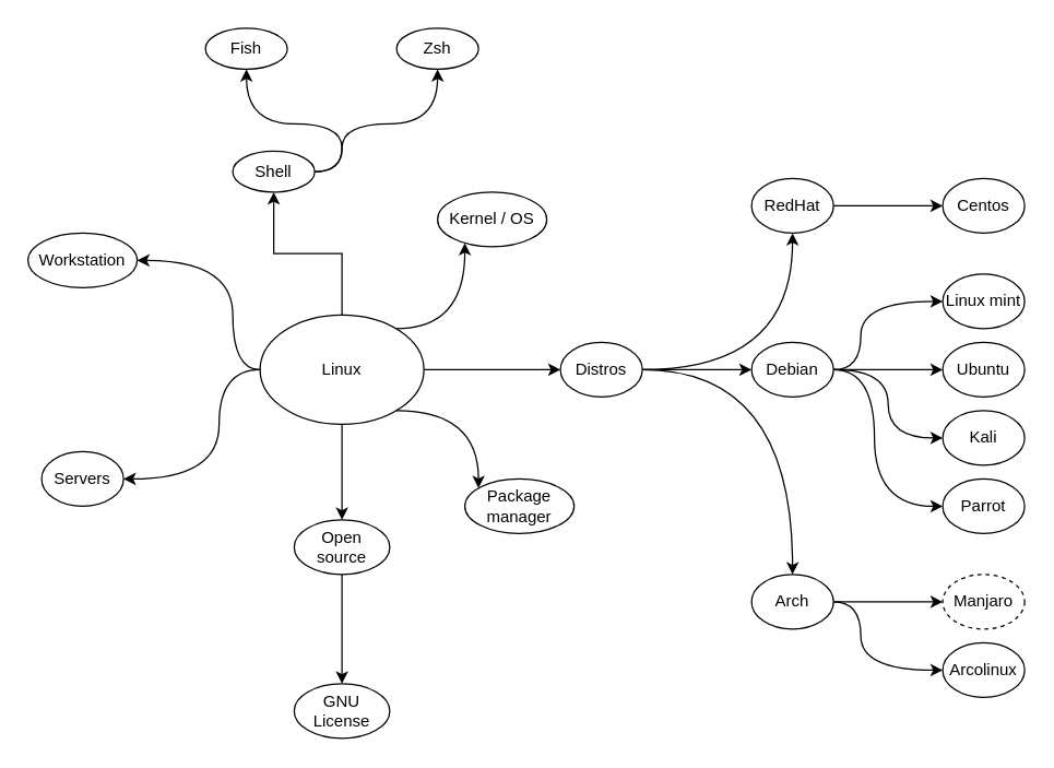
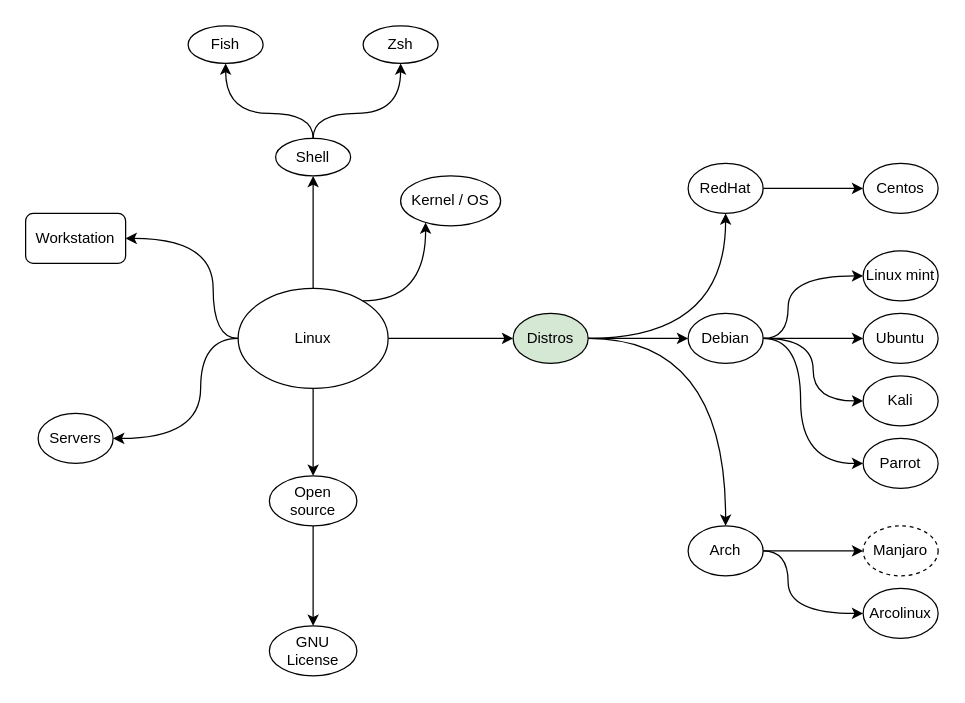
  <mxCell id="0" />
  <mxCell id="1" parent="0" />
  <mxCell id="2" value="" style="edgeStyle=orthogonalEdgeStyle;rounded=0;orthogonalLoop=1;jettySize=auto;html=1;" edge="1" parent="1" source="6" target="10"><mxGeometry relative="1" as="geometry" /></mxCell>
  <mxCell id="3" value="" style="edgeStyle=orthogonalEdgeStyle;rounded=0;orthogonalLoop=1;jettySize=auto;html=1;" edge="1" parent="1" source="6" target="11"><mxGeometry relative="1" as="geometry" /></mxCell>
  <mxCell id="4" value="" style="edgeStyle=orthogonalEdgeStyle;orthogonalLoop=1;jettySize=auto;html=1;curved=1;" edge="1" parent="1" source="6" target="12"><mxGeometry relative="1" as="geometry"><Array as="points"><mxPoint x="160" y="270" /><mxPoint x="160" y="350" /></Array></mxGeometry></mxCell>
  <mxCell id="5" value="" style="edgeStyle=orthogonalEdgeStyle;rounded=0;orthogonalLoop=1;jettySize=auto;html=1;" edge="1" parent="1" source="6" target="14"><mxGeometry relative="1" as="geometry" /></mxCell>
  <mxCell id="6" value="Linux" style="ellipse;whiteSpace=wrap;html=1;" vertex="1" parent="1"><mxGeometry x="190" y="230" width="120" height="80" as="geometry" /></mxCell>
  <mxCell id="7" value="" style="edgeStyle=orthogonalEdgeStyle;orthogonalLoop=1;jettySize=auto;html=1;curved=1;" edge="1" parent="1" source="10" target="17"><mxGeometry relative="1" as="geometry" /></mxCell>
  <mxCell id="8" value="" style="edgeStyle=orthogonalEdgeStyle;orthogonalLoop=1;jettySize=auto;html=1;curved=1;" edge="1" parent="1" source="10" target="19"><mxGeometry relative="1" as="geometry" /></mxCell>
  <mxCell id="9" value="" style="edgeStyle=orthogonalEdgeStyle;orthogonalLoop=1;jettySize=auto;html=1;curved=1;" edge="1" parent="1" source="10" target="21"><mxGeometry relative="1" as="geometry" /></mxCell>
- <mxCell id="10" value="Distros" style="ellipse;whiteSpace=wrap;html=1;" vertex="1" parent="1"><mxGeometry x="410" y="250" width="60" height="40" as="geometry" /></mxCell>
- <mxCell id="11" value="Shell" style="ellipse;whiteSpace=wrap;html=1;" vertex="1" parent="1"><mxGeometry x="170" y="110" width="60" height="30" as="geometry" /></mxCell>
+ <mxCell id="10" value="Distros" style="ellipse;whiteSpace=wrap;html=1;fillColor=#d5e8d4;" vertex="1" parent="1"><mxGeometry x="410" y="250" width="60" height="40" as="geometry" /></mxCell>
+ <mxCell id="11" value="Shell" style="ellipse;whiteSpace=wrap;html=1;" vertex="1" parent="1"><mxGeometry x="220" y="110" width="60" height="30" as="geometry" /></mxCell>
  <mxCell id="12" value="Servers" style="ellipse;whiteSpace=wrap;html=1;" vertex="1" parent="1"><mxGeometry x="30" y="330" width="60" height="40" as="geometry" /></mxCell>
  <mxCell id="13" value="" style="edgeStyle=orthogonalEdgeStyle;rounded=0;orthogonalLoop=1;jettySize=auto;html=1;" edge="1" parent="1" source="14" target="15"><mxGeometry relative="1" as="geometry" /></mxCell>
  <mxCell id="14" value="Open source" style="ellipse;whiteSpace=wrap;html=1;" vertex="1" parent="1"><mxGeometry x="215" y="380" width="70" height="40" as="geometry" /></mxCell>
  <mxCell id="15" value="GNU License" style="ellipse;whiteSpace=wrap;html=1;" vertex="1" parent="1"><mxGeometry x="215" y="500" width="70" height="40" as="geometry" /></mxCell>
  <mxCell id="16" value="" style="edgeStyle=orthogonalEdgeStyle;curved=1;orthogonalLoop=1;jettySize=auto;html=1;strokeColor=#000000;" edge="1" parent="1" source="17" target="22"><mxGeometry relative="1" as="geometry" /></mxCell>
  <mxCell id="17" value="Debian" style="ellipse;whiteSpace=wrap;html=1;" vertex="1" parent="1"><mxGeometry x="550" y="250" width="60" height="40" as="geometry" /></mxCell>
  <mxCell id="18" value="" style="edgeStyle=orthogonalEdgeStyle;curved=1;orthogonalLoop=1;jettySize=auto;html=1;strokeColor=#000000;" edge="1" parent="1" source="19" target="25"><mxGeometry relative="1" as="geometry"><mxPoint x="660" y="430" as="targetPoint" /><Array as="points"><mxPoint x="700" y="450" /></Array></mxGeometry></mxCell>
  <mxCell id="19" value="Arch" style="ellipse;whiteSpace=wrap;html=1;" vertex="1" parent="1"><mxGeometry x="550" y="420" width="60" height="40" as="geometry" /></mxCell>
  <mxCell id="20" value="" style="edgeStyle=orthogonalEdgeStyle;curved=1;orthogonalLoop=1;jettySize=auto;html=1;strokeColor=#000000;" edge="1" parent="1" source="21" target="26"><mxGeometry relative="1" as="geometry" /></mxCell>
  <mxCell id="21" value="RedHat" style="ellipse;whiteSpace=wrap;html=1;" vertex="1" parent="1"><mxGeometry x="550" y="130" width="60" height="40" as="geometry" /></mxCell>
  <mxCell id="22" value="Ubuntu" style="ellipse;whiteSpace=wrap;html=1;" vertex="1" parent="1"><mxGeometry x="690" y="250" width="60" height="40" as="geometry" /></mxCell>
  <mxCell id="23" value="" style="edgeStyle=orthogonalEdgeStyle;curved=1;orthogonalLoop=1;jettySize=auto;html=1;strokeColor=#000000;" edge="1" parent="1" target="24" source="17"><mxGeometry relative="1" as="geometry"><mxPoint x="630" y="350" as="sourcePoint" /><Array as="points"><mxPoint x="650" y="270" /><mxPoint x="650" y="320" /></Array></mxGeometry></mxCell>
  <mxCell id="24" value="Kali" style="ellipse;whiteSpace=wrap;html=1;" vertex="1" parent="1"><mxGeometry x="690" y="300" width="60" height="40" as="geometry" /></mxCell>
  <mxCell id="25" value="Manjaro" style="ellipse;whiteSpace=wrap;html=1;dashed=1;" vertex="1" parent="1"><mxGeometry x="690" y="420" width="60" height="40" as="geometry" /></mxCell>
  <mxCell id="26" value="Centos" style="ellipse;whiteSpace=wrap;html=1;" vertex="1" parent="1"><mxGeometry x="690" y="130" width="60" height="40" as="geometry" /></mxCell>
  <mxCell id="27" value="Linux mint" style="ellipse;whiteSpace=wrap;html=1;" vertex="1" parent="1"><mxGeometry x="690" y="200" width="60" height="40" as="geometry" /></mxCell>
  <mxCell id="28" value="" style="edgeStyle=orthogonalEdgeStyle;curved=1;orthogonalLoop=1;jettySize=auto;html=1;strokeColor=#000000;" edge="1" parent="1" source="17" target="27"><mxGeometry relative="1" as="geometry"><mxPoint x="620" y="280" as="sourcePoint" /><mxPoint x="700" y="280" as="targetPoint" /><Array as="points"><mxPoint x="630" y="270" /><mxPoint x="630" y="220" /></Array></mxGeometry></mxCell>
  <mxCell id="29" value="Parrot" style="ellipse;whiteSpace=wrap;html=1;" vertex="1" parent="1"><mxGeometry x="690" y="350" width="60" height="40" as="geometry" /></mxCell>
  <mxCell id="30" value="" style="edgeStyle=orthogonalEdgeStyle;curved=1;orthogonalLoop=1;jettySize=auto;html=1;strokeColor=#000000;" edge="1" parent="1" source="17" target="29"><mxGeometry relative="1" as="geometry"><mxPoint x="620" y="280" as="sourcePoint" /><mxPoint x="700" y="230" as="targetPoint" /><Array as="points"><mxPoint x="640" y="270" /><mxPoint x="640" y="370" /></Array></mxGeometry></mxCell>
  <mxCell id="31" value="Arcolinux" style="ellipse;whiteSpace=wrap;html=1;" vertex="1" parent="1"><mxGeometry x="690" y="470" width="60" height="40" as="geometry" /></mxCell>
  <mxCell id="32" value="" style="edgeStyle=orthogonalEdgeStyle;curved=1;orthogonalLoop=1;jettySize=auto;html=1;strokeColor=#000000;" edge="1" parent="1" source="19" target="31"><mxGeometry relative="1" as="geometry"><mxPoint x="530" y="500" as="sourcePoint" /><mxPoint x="710" y="540" as="targetPoint" /><Array as="points"><mxPoint x="630" y="440" /><mxPoint x="630" y="490" /></Array></mxGeometry></mxCell>
  <mxCell id="33" value="Zsh" style="ellipse;whiteSpace=wrap;html=1;" vertex="1" parent="1"><mxGeometry x="290" y="20" width="60" height="30" as="geometry" /></mxCell>
  <mxCell id="34" value="Fish" style="ellipse;whiteSpace=wrap;html=1;" vertex="1" parent="1"><mxGeometry x="150" y="20" width="60" height="30" as="geometry" /></mxCell>
  <mxCell id="35" value="" style="edgeStyle=orthogonalEdgeStyle;curved=1;orthogonalLoop=1;jettySize=auto;html=1;strokeColor=#000000;" edge="1" parent="1" source="11" target="33"><mxGeometry relative="1" as="geometry"><mxPoint x="260" y="120" as="sourcePoint" /><mxPoint x="260" y="60" as="targetPoint" /><Array as="points"><mxPoint x="250" y="90" /><mxPoint x="320" y="90" /></Array></mxGeometry></mxCell>
  <mxCell id="36" value="" style="edgeStyle=orthogonalEdgeStyle;curved=1;orthogonalLoop=1;jettySize=auto;html=1;strokeColor=#000000;" edge="1" parent="1" source="11" target="34"><mxGeometry relative="1" as="geometry"><mxPoint x="270" y="130" as="sourcePoint" /><mxPoint x="270" y="70" as="targetPoint" /><Array as="points"><mxPoint x="250" y="90" /><mxPoint x="180" y="90" /></Array></mxGeometry></mxCell>
- <mxCell id="37" value="Workstation" style="ellipse;whiteSpace=wrap;html=1;" vertex="1" parent="1"><mxGeometry x="20" y="170" width="80" height="40" as="geometry" /></mxCell>
+ <mxCell id="37" value="Workstation" style="whiteSpace=wrap;html=1;rounded=1;" vertex="1" parent="1"><mxGeometry x="20" y="170" width="80" height="40" as="geometry" /></mxCell>
  <mxCell id="38" value="" style="edgeStyle=orthogonalEdgeStyle;orthogonalLoop=1;jettySize=auto;html=1;curved=1;" edge="1" parent="1" source="6" target="37"><mxGeometry relative="1" as="geometry"><mxPoint x="200" y="280" as="sourcePoint" /><mxPoint x="100" y="360" as="targetPoint" /><Array as="points"><mxPoint x="170" y="270" /><mxPoint x="170" y="190" /></Array></mxGeometry></mxCell>
- <mxCell id="39" value="Package manager" style="ellipse;whiteSpace=wrap;html=1;" vertex="1" parent="1"><mxGeometry x="340" y="350" width="80" height="40" as="geometry" /></mxCell>
- <mxCell id="40" value="" style="edgeStyle=orthogonalEdgeStyle;orthogonalLoop=1;jettySize=auto;html=1;curved=1;" edge="1" parent="1" source="6" target="39"><mxGeometry relative="1" as="geometry"><mxPoint x="480" y="280" as="sourcePoint" /><mxPoint x="590" y="430" as="targetPoint" /><Array as="points"><mxPoint x="350" y="300" /></Array></mxGeometry></mxCell>
  <mxCell id="41" value="Kernel / OS" style="ellipse;whiteSpace=wrap;html=1;" vertex="1" parent="1"><mxGeometry x="320" y="140" width="80" height="40" as="geometry" /></mxCell>
  <mxCell id="42" value="" style="edgeStyle=orthogonalEdgeStyle;orthogonalLoop=1;jettySize=auto;html=1;curved=1;" edge="1" parent="1" source="6" target="41"><mxGeometry relative="1" as="geometry"><mxPoint x="299.686" y="310" as="sourcePoint" /><mxPoint x="360" y="366.771" as="targetPoint" /><Array as="points"><mxPoint x="340" y="240" /></Array></mxGeometry></mxCell>
